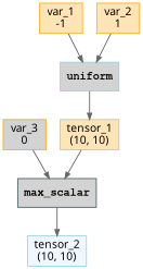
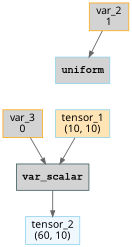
  digraph {
    rankdir=TB
    node [color=skyblue fillcolor=moccasin fontname="Sans-Serif" labeljust=l shape=box style=filled]
    edge [arrowsize=0.8 color=gray40 penwidth=1.2]
    n1 [label="tensor_1\n(10, 10)"]
-   n2 [color=darkslategray fillcolor=lightgray fontname="Courier Bold" label=max_scalar]
-   n3 [fillcolor=aliceblue label="tensor_2\n(10, 10)"]
-   n4 [color=orange label="var_1\n-1"]
+   n2 [color=darkslategray fillcolor=lightgray fontname="Courier Bold" label=var_scalar]
+   n3 [fillcolor=aliceblue label="tensor_2\n(60, 10)"]
    n5 [fillcolor=lightgray fontname="Courier Bold" label=uniform]
-   n6 [color=orange label="var_2\n1"]
+   n6 [color=orange fillcolor=lightgray label="var_2\n1"]
    n7 [color=orange fillcolor=lightgray label="var_3\n0"]
    n1 -> n2
    n2 -> n3
-   n4 -> n5
-   n5 -> n1
    n6 -> n5
    n7 -> n2
  }
